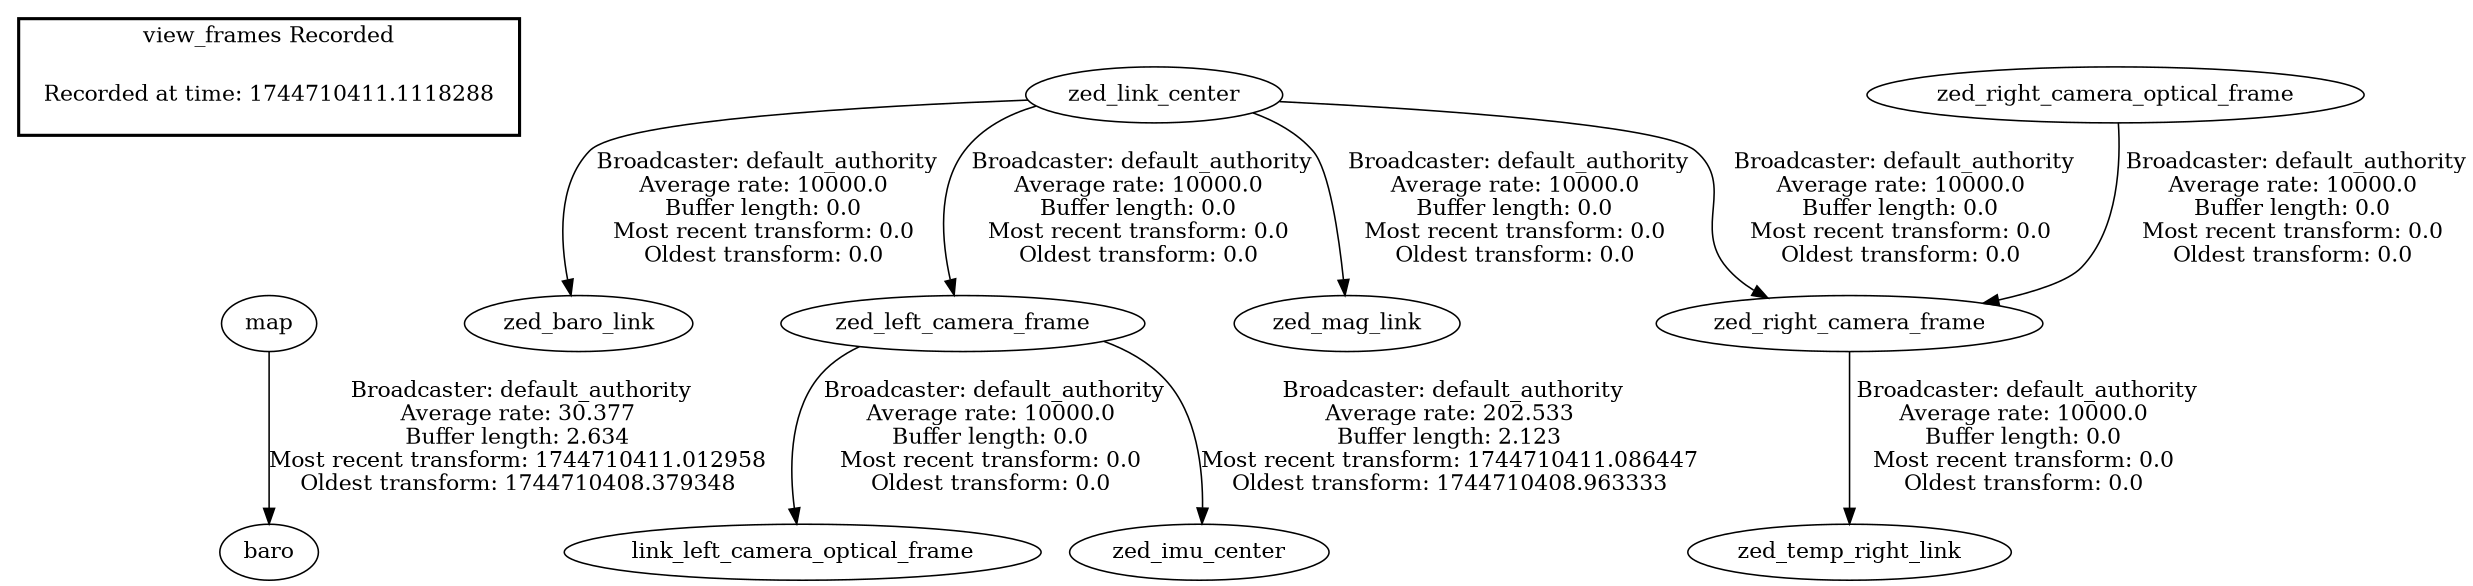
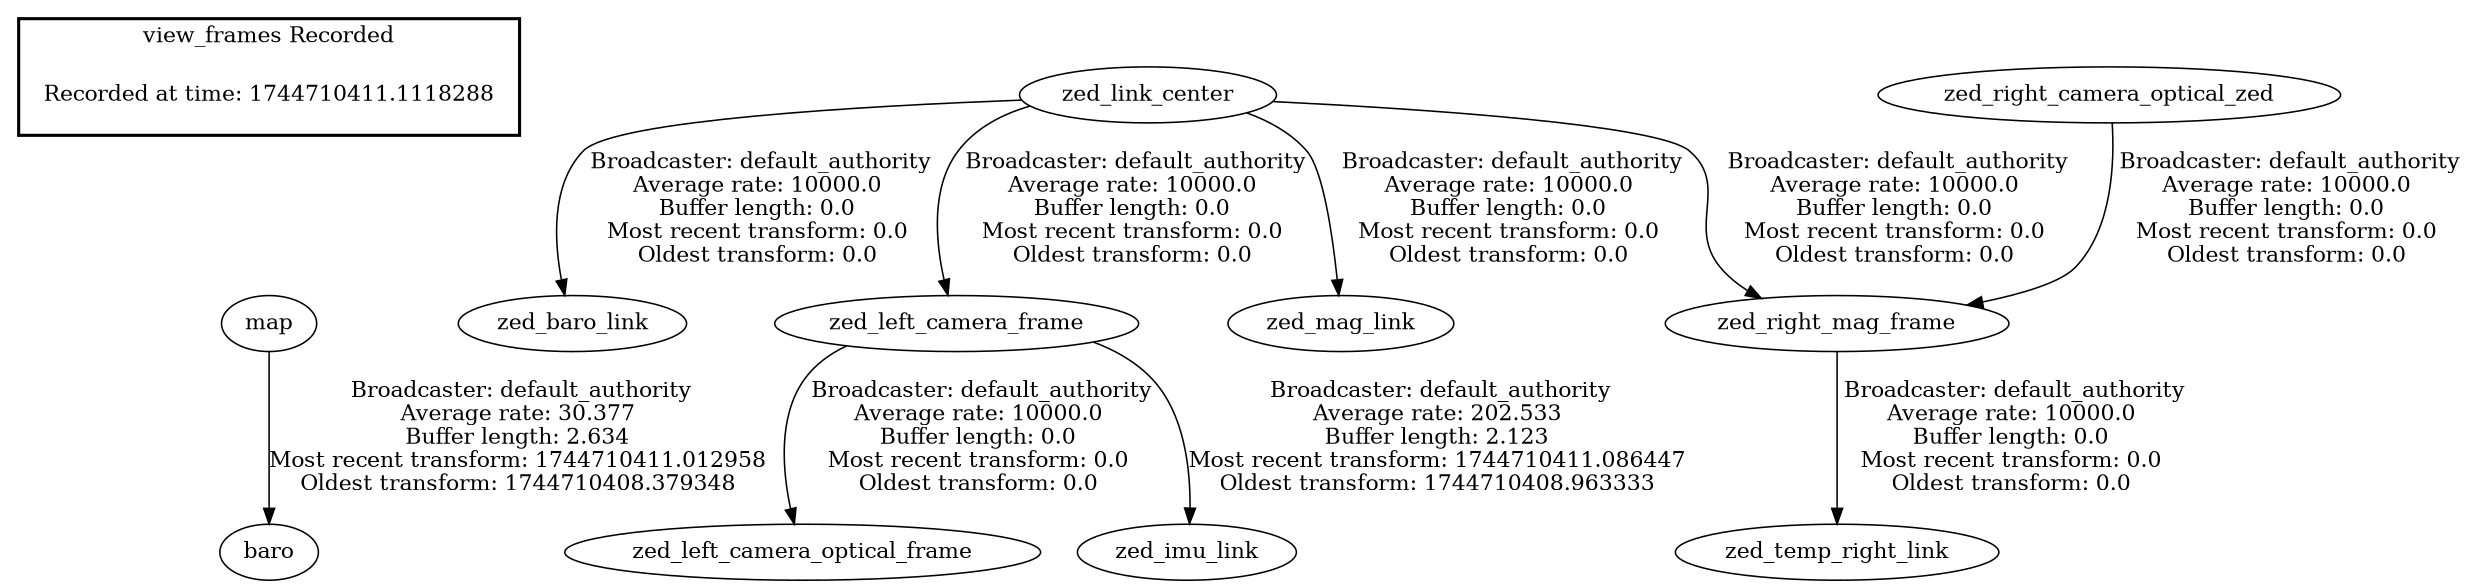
  digraph {
    "Recorded at time: 1744710411.1118288" [shape=plaintext]
    map
    n3 [label=zed_link_center]
    zed_baro_link
    zed_left_camera_frame
    zed_mag_link
-   zed_right_camera_frame
-   zed_left_camera_optical_frame [label=link_left_camera_optical_frame]
-   zed_imu_link [label=zed_imu_center]
+   zed_right_camera_frame [label=zed_right_mag_frame]
+   zed_left_camera_optical_frame
+   zed_imu_link
    zed_temp_right_link
    n11 [label=baro]
-   zed_right_camera_optical_frame
+   zed_right_camera_optical_frame [label=zed_right_camera_optical_zed]
    subgraph cluster_1 {
      color=black
      label="view_frames Recorded"
      style=bold
      "Recorded at time: 1744710411.1118288"
    }
    "Recorded at time: 1744710411.1118288" -> map [style=invis]
    map -> n11 [label=" Broadcaster: default_authority\nAverage rate: 30.377\nBuffer length: 2.634\nMost recent transform: 1744710411.012958\nOldest transform: 1744710408.379348\n"]
    n3 -> zed_baro_link [label=" Broadcaster: default_authority\nAverage rate: 10000.0\nBuffer length: 0.0\nMost recent transform: 0.0\nOldest transform: 0.0\n"]
    n3 -> zed_left_camera_frame [label=" Broadcaster: default_authority\nAverage rate: 10000.0\nBuffer length: 0.0\nMost recent transform: 0.0\nOldest transform: 0.0\n"]
    n3 -> zed_mag_link [label=" Broadcaster: default_authority\nAverage rate: 10000.0\nBuffer length: 0.0\nMost recent transform: 0.0\nOldest transform: 0.0\n"]
    n3 -> zed_right_camera_frame [label=" Broadcaster: default_authority\nAverage rate: 10000.0\nBuffer length: 0.0\nMost recent transform: 0.0\nOldest transform: 0.0\n"]
    zed_left_camera_frame -> zed_left_camera_optical_frame [label=" Broadcaster: default_authority\nAverage rate: 10000.0\nBuffer length: 0.0\nMost recent transform: 0.0\nOldest transform: 0.0\n"]
    zed_left_camera_frame -> zed_imu_link [label=" Broadcaster: default_authority\nAverage rate: 202.533\nBuffer length: 2.123\nMost recent transform: 1744710411.086447\nOldest transform: 1744710408.963333\n"]
    zed_right_camera_frame -> zed_temp_right_link [label=" Broadcaster: default_authority\nAverage rate: 10000.0\nBuffer length: 0.0\nMost recent transform: 0.0\nOldest transform: 0.0\n"]
    zed_right_camera_optical_frame -> zed_right_camera_frame [label=" Broadcaster: default_authority\nAverage rate: 10000.0\nBuffer length: 0.0\nMost recent transform: 0.0\nOldest transform: 0.0\n"]
  }
